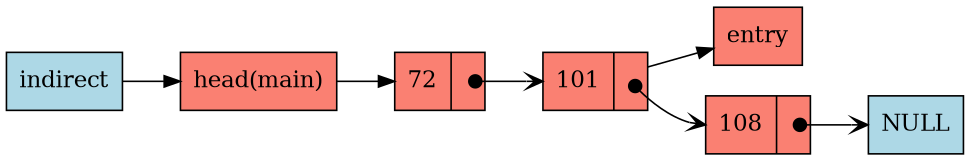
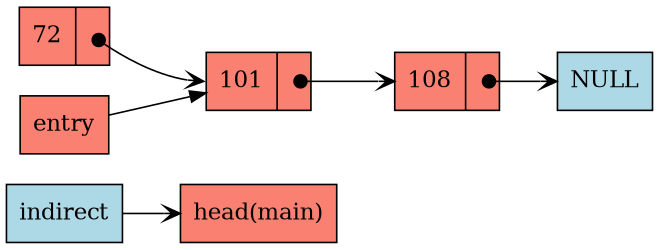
  digraph {
    rankdir=LR
    node [fillcolor=salmon shape=record style=filled]
    n1 [label="head(main)"]
    n2 [label="{ <data> 72 | <ref>  }"]
    n3 [label="{ <data> 101 | <ref>  }"]
    n4 [fillcolor=lightblue label=indirect]
    n5 [label=entry]
    n6 [label="{ <data> 108 | <ref>  }"]
    NULL [fillcolor=lightblue]
-   n1 -> n2
    n2 -> n3 [arrowhead=vee arrowtail=dot dir=both headport=data tailclip=false tailport="ref:c"]
    n3 -> n6 [arrowhead=vee arrowtail=dot dir=both headport=data tailclip=false tailport="ref:c"]
-   n4 -> n1
-   n3 -> n5
+   n4 -> n1 [arrowhead=vee]
+   n5 -> n3
    n6 -> NULL [arrowhead=vee arrowtail=dot dir=both tailclip=false tailport="ref:c"]
  }
